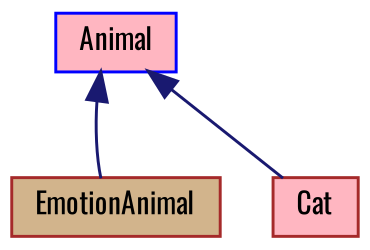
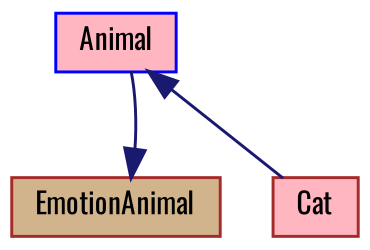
  digraph {
    fontname=Oswald
    node [color=brown fillcolor=lightpink fontname=Oswald fontsize=10 shape=record style=filled]
    edge [color=midnightblue dir=back fontname=Oswald fontsize=10 labelfontname=Helvetica labelfontsize=10 style=solid]
    n1 [fontcolor=black height=0.2 label=Cat width=0.4]
    n2 [fillcolor=tan height=0.2 label=EmotionAnimal width=0.4]
    n3 [color=blue height=0.2 label=Animal width=0.4]
    n3 -> n1
-   n3 -> n2
+   n2 -> n3
  }
